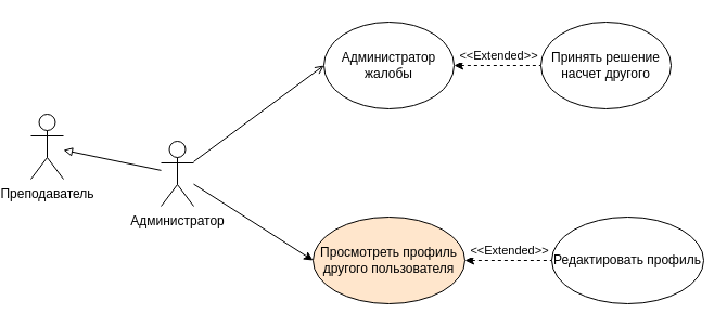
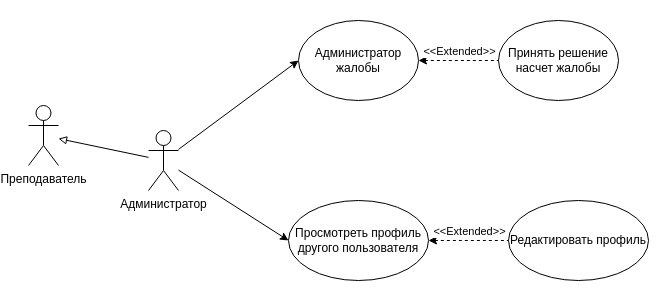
  <mxCell id="0" />
  <mxCell id="1" parent="0" />
  <mxCell id="2" value="Администратор" style="shape=umlActor;verticalLabelPosition=bottom;verticalAlign=top;html=1;outlineConnect=0;" parent="1" vertex="1"><mxGeometry x="140" y="130" width="30" height="60" as="geometry" /></mxCell>
  <mxCell id="3" value="Преподаватель" style="shape=umlActor;verticalLabelPosition=bottom;verticalAlign=top;html=1;outlineConnect=0;" parent="1" vertex="1"><mxGeometry x="20" y="105" width="30" height="60" as="geometry" /></mxCell>
  <mxCell id="4" value="" style="endArrow=none;html=1;rounded=0;endFill=0;startArrow=block;startFill=0;" parent="1" source="3" target="2" edge="1"><mxGeometry width="50" height="50" relative="1" as="geometry"><mxPoint x="370" y="190" as="sourcePoint" /><mxPoint x="420" y="140" as="targetPoint" /></mxGeometry></mxCell>
  <mxCell id="5" value="" style="edgeStyle=orthogonalEdgeStyle;rounded=0;orthogonalLoop=1;jettySize=auto;html=1;endArrow=none;endFill=0;startArrow=classic;startFill=1;dashed=1;" parent="1" source="7" target="11" edge="1"><mxGeometry relative="1" as="geometry" /></mxCell>
  <mxCell id="6" value="&amp;lt;&amp;lt;Extended&amp;gt;&amp;gt;" style="edgeLabel;html=1;align=center;verticalAlign=middle;resizable=0;points=[];" parent="5" vertex="1" connectable="0"><mxGeometry x="0.142" relative="1" as="geometry"><mxPoint x="-6" y="-10" as="offset" /></mxGeometry></mxCell>
  <mxCell id="7" value="Администратор жалобы" style="ellipse;whiteSpace=wrap;html=1;" parent="1" vertex="1"><mxGeometry x="290" y="20" width="120" height="80" as="geometry" /></mxCell>
  <mxCell id="8" value="" style="edgeStyle=orthogonalEdgeStyle;rounded=0;orthogonalLoop=1;jettySize=auto;html=1;startArrow=classic;startFill=1;endArrow=none;endFill=0;dashed=1;" parent="1" source="10" target="12" edge="1"><mxGeometry relative="1" as="geometry" /></mxCell>
  <mxCell id="9" value="&amp;lt;&amp;lt;Extended&amp;gt;&amp;gt;" style="edgeLabel;html=1;align=center;verticalAlign=middle;resizable=0;points=[];" parent="8" vertex="1" connectable="0"><mxGeometry x="-0.208" relative="1" as="geometry"><mxPoint x="8" y="-10" as="offset" /></mxGeometry></mxCell>
- <mxCell id="10" value="Просмотреть профиль другого пользователя" style="ellipse;whiteSpace=wrap;html=1;fillColor=#ffe6cc;" parent="1" vertex="1"><mxGeometry x="280" y="200" width="140" height="80" as="geometry" /></mxCell>
- <mxCell id="11" value="Принять решение насчет другого" style="ellipse;whiteSpace=wrap;html=1;" parent="1" vertex="1"><mxGeometry x="490" y="20" width="120" height="80" as="geometry" /></mxCell>
+ <mxCell id="10" value="Просмотреть профиль другого пользователя" style="ellipse;whiteSpace=wrap;html=1;" parent="1" vertex="1"><mxGeometry x="280" y="200" width="140" height="80" as="geometry" /></mxCell>
+ <mxCell id="11" value="Принять решение насчет жалобы" style="ellipse;whiteSpace=wrap;html=1;" parent="1" vertex="1"><mxGeometry x="490" y="20" width="120" height="80" as="geometry" /></mxCell>
  <mxCell id="12" value="Редактировать профиль" style="ellipse;whiteSpace=wrap;html=1;" parent="1" vertex="1"><mxGeometry x="500" y="200" width="140" height="80" as="geometry" /></mxCell>
  <mxCell id="13" value="" style="endArrow=classic;html=1;rounded=0;entryX=0;entryY=0.5;entryDx=0;entryDy=0;endFill=1;" parent="1" source="2" target="10" edge="1"><mxGeometry width="50" height="50" relative="1" as="geometry"><mxPoint x="370" y="190" as="sourcePoint" /><mxPoint x="420" y="140" as="targetPoint" /></mxGeometry></mxCell>
- <mxCell id="14" value="" style="endArrow=open;html=1;rounded=0;entryX=0;entryY=0.5;entryDx=0;entryDy=0;endFill=1;" parent="1" source="2" target="7" edge="1"><mxGeometry width="50" height="50" relative="1" as="geometry"><mxPoint x="370" y="190" as="sourcePoint" /><mxPoint x="420" y="140" as="targetPoint" /></mxGeometry></mxCell>
+ <mxCell id="14" value="" style="endArrow=classic;html=1;rounded=0;entryX=0;entryY=0.5;entryDx=0;entryDy=0;endFill=1;" parent="1" source="2" target="7" edge="1"><mxGeometry width="50" height="50" relative="1" as="geometry"><mxPoint x="370" y="190" as="sourcePoint" /><mxPoint x="420" y="140" as="targetPoint" /></mxGeometry></mxCell>
